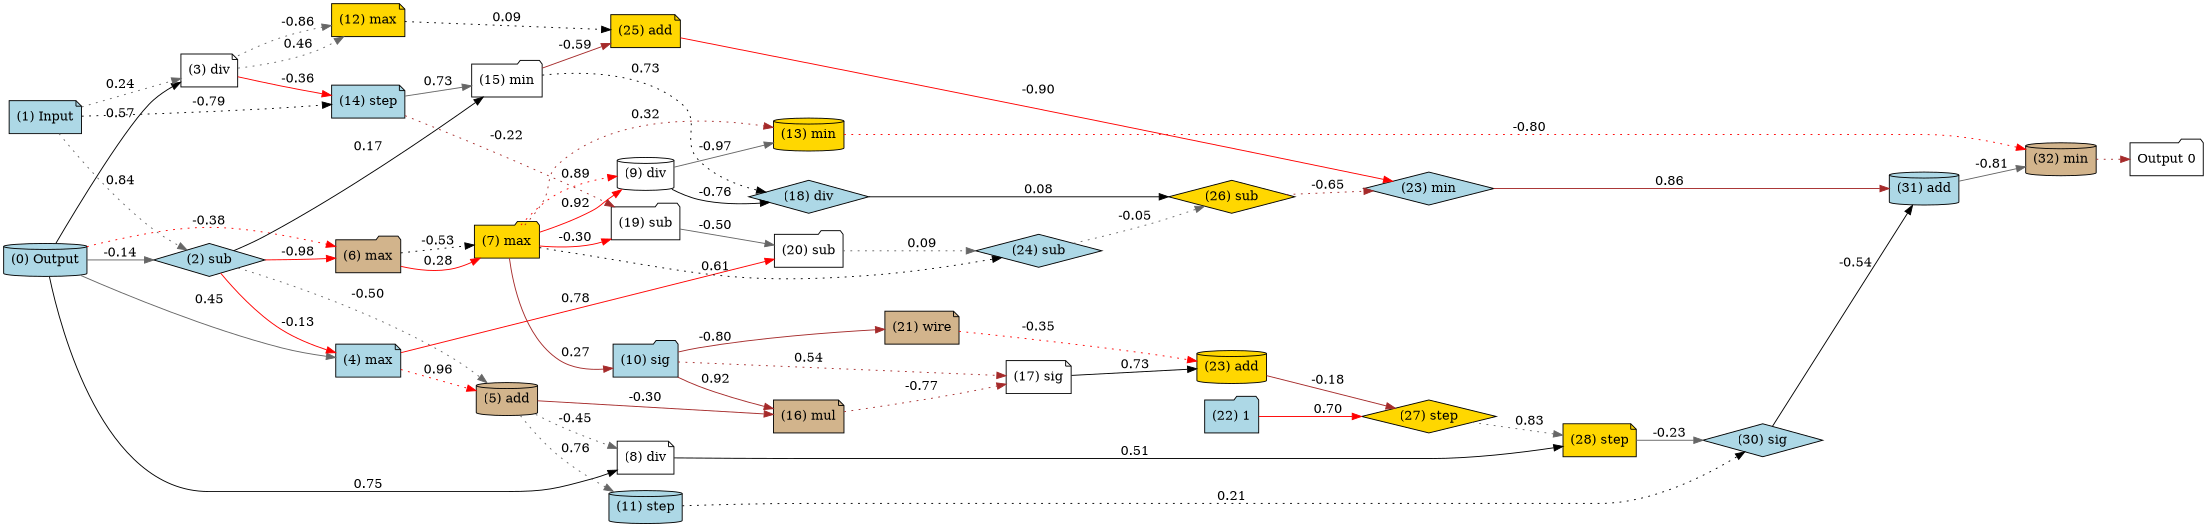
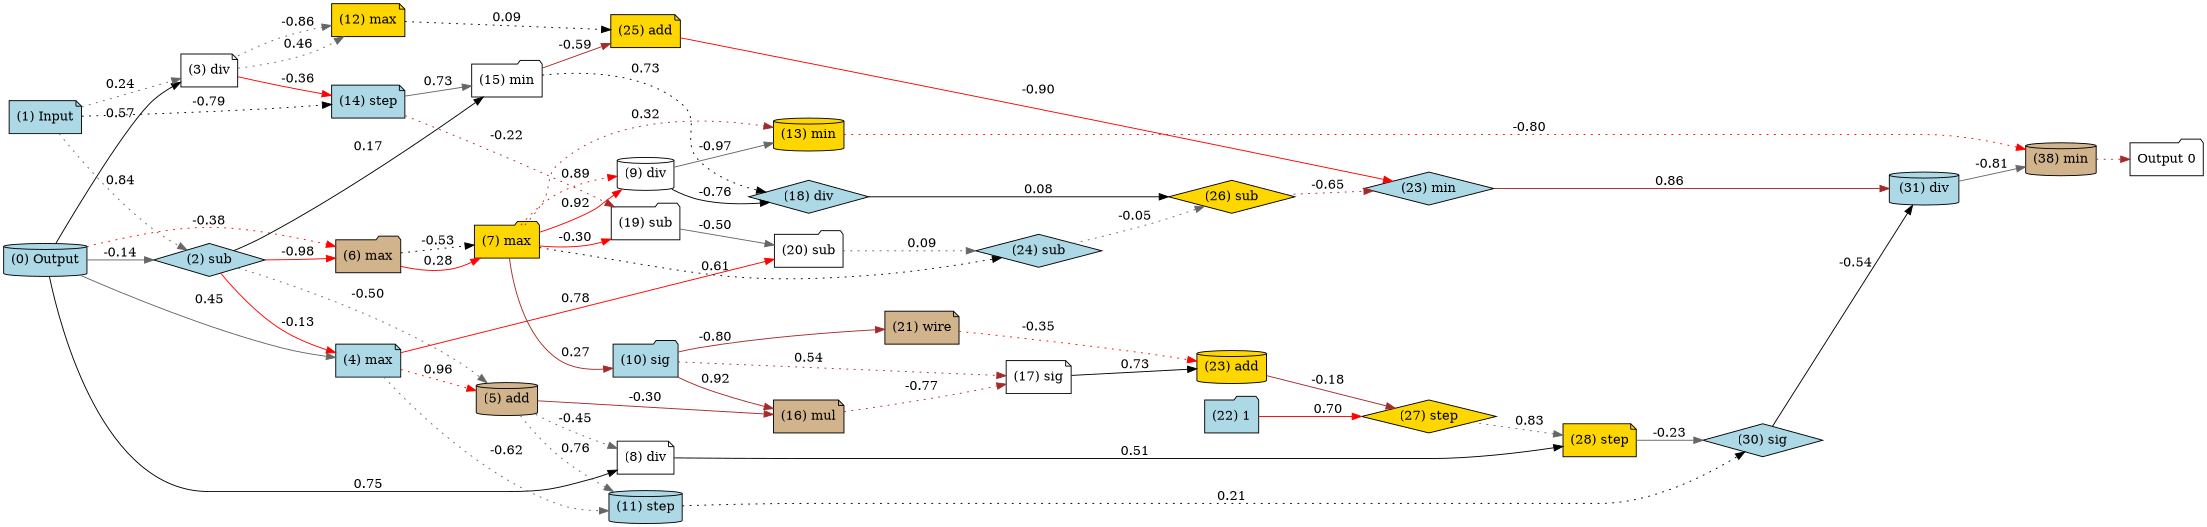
  digraph {
    rankdir=LR
    node [color=black fillcolor=lightblue fontcolor=black labelfontcolor=black shape=note style=filled]
    edge [bold=true color=gray40 fontcolor=black labelfontcolor=black style=solid]
    n1 [label="(0) Output" shape=cylinder]
    n2 [label="(1) Input"]
    n3 [fillcolor=white label="Output 0" shape=folder]
    n4 [label="(2) sub" shape=diamond]
    n5 [fillcolor=white label="(3) div"]
    n6 [label="(4) max"]
    n7 [fillcolor=tan label="(6) max" shape=folder]
    n8 [fillcolor=white label="(8) div"]
    n9 [label="(14) step"]
    n10 [fillcolor=tan label="(5) add" shape=cylinder]
    n11 [fillcolor=white label="(15) min" shape=folder]
    n12 [fillcolor=gold label="(12) max"]
    n13 [label="(11) step" shape=cylinder]
    n14 [fillcolor=white label="(20) sub" shape=folder]
    n15 [fillcolor=gold label="(7) max" shape=folder]
    n16 [fillcolor=gold label="(28) step"]
    n17 [fillcolor=white label="(19) sub" shape=folder]
    n18 [fillcolor=tan label="(16) mul"]
    n19 [label="(18) div" shape=diamond]
    n20 [fillcolor=gold label="(25) add"]
    n21 [label="(10) sig" shape=folder]
    n22 [fillcolor=white label="(17) sig"]
    n23 [fillcolor=tan label="(21) wire"]
    n24 [label="(30) sig" shape=diamond]
    n25 [label="(24) sub" shape=diamond]
    n26 [fillcolor=white label="(9) div" shape=cylinder]
    n27 [fillcolor=gold label="(13) min" shape=cylinder]
-   n28 [fillcolor=tan label="(32) min" shape=cylinder]
+   n28 [fillcolor=tan label="(38) min" shape=cylinder]
    n29 [fillcolor=gold label="(26) sub" shape=diamond]
    n30 [fillcolor=gold label="(23) add" shape=cylinder]
-   n31 [label="(31) add" shape=cylinder]
+   n31 [label="(31) div" shape=cylinder]
    n32 [label="(23) min" shape=diamond]
    n33 [fillcolor=gold label="(27) step" shape=diamond]
    n34 [label="(22) 1" shape=folder]
    subgraph sub_1 {
      rank=source
      n1
      n2
    }
    subgraph sub_2 {
      rank=max
      n3
    }
    n1 -> n4 [label=-0.14]
    n1 -> n5 [color=black label=0.57]
    n1 -> n6 [label=0.45]
    n1 -> n7 [color=red label=-0.38 style=dotted]
    n1 -> n8 [color=black label=0.75]
    n2 -> n4 [label=0.84 style=dotted]
    n2 -> n5 [label=0.24 style=dotted]
    n2 -> n9 [color=black label=-0.79 style=dotted]
    n4 -> n6 [color=red label=-0.13]
    n4 -> n7 [color=red label=-0.98]
    n4 -> n10 [label=-0.50 style=dotted]
    n4 -> n11 [color=black label=0.17]
    n5 -> n9 [color=red label=-0.36]
    n5 -> n12 [label=0.46 style=dotted]
    n5 -> n12 [label=-0.86 style=dotted]
    n6 -> n10 [color=red label=0.96 style=dotted]
+   n6 -> n13 [label=-0.62 style=dotted]
    n6 -> n14 [color=red label=0.78]
    n7 -> n15 [color=black label=-0.53 style=dotted]
    n7 -> n15 [color=red label=0.28]
    n8 -> n16 [color=black label=0.51]
    n9 -> n11 [label=0.73]
    n9 -> n17 [color=brown label=-0.22 style=dotted]
    n10 -> n8 [label=-0.45 style=dotted]
    n10 -> n13 [label=0.76 style=dotted]
    n10 -> n18 [color=brown label=-0.30]
    n11 -> n19 [color=black label=0.73 style=dotted]
    n11 -> n20 [color=brown label=-0.59]
    n12 -> n20 [color=black label=0.09 style=dotted]
    n13 -> n24 [color=black label=0.21 style=dotted]
    n14 -> n25 [label=0.09 style=dotted]
    n15 -> n17 [color=red label=-0.30]
    n15 -> n21 [color=brown label=0.27]
    n15 -> n25 [color=black label=0.61 style=dotted]
    n15 -> n26 [color=red label=0.89 style=dotted]
    n15 -> n26 [color=red label=0.92]
    n15 -> n27 [color=brown label=0.32 style=dotted]
    n16 -> n24 [label=-0.23]
    n17 -> n14 [label=-0.50]
    n18 -> n22 [color=brown label=-0.77 style=dotted]
    n19 -> n29 [color=black label=0.08]
    n20 -> n32 [color=red label=-0.90]
    n21 -> n18 [color=brown label=0.92]
    n21 -> n22 [color=brown label=0.54 style=dotted]
    n21 -> n23 [color=brown label=-0.80]
    n22 -> n30 [color=black label=0.73]
    n23 -> n30 [color=red label=-0.35 style=dotted]
    n24 -> n31 [color=black label=-0.54]
    n25 -> n29 [label=-0.05 style=dotted]
    n26 -> n19 [color=black label=-0.76]
    n26 -> n27 [label=-0.97]
    n27 -> n28 [color=red label=-0.80 style=dotted]
    n28 -> n3 [color=brown style=dotted]
    n29 -> n32 [color=brown label=-0.65 style=dotted]
    n30 -> n33 [color=brown label=-0.18]
    n31 -> n28 [label=-0.81]
    n32 -> n31 [color=brown label=0.86]
    n33 -> n16 [label=0.83 style=dotted]
    n34 -> n33 [color=red label=0.70]
  }
